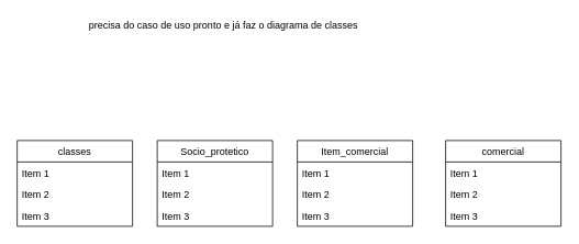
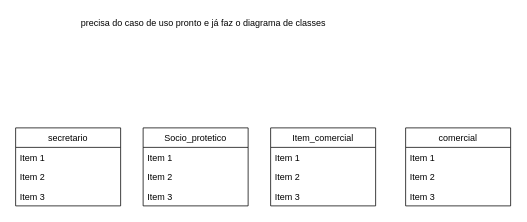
  <mxCell id="0" />
  <mxCell id="1" parent="0" />
  <mxCell id="2" value="Socio_protetico" style="swimlane;fontStyle=0;childLayout=stackLayout;horizontal=1;startSize=26;horizontalStack=0;resizeParent=1;resizeParentMax=0;resizeLast=0;collapsible=1;marginBottom=0;" vertex="1" parent="1"><mxGeometry x="190" y="170" width="140" height="104" as="geometry" /></mxCell>
  <mxCell id="3" value="Item 1" style="text;strokeColor=none;fillColor=none;align=left;verticalAlign=top;spacingLeft=4;spacingRight=4;overflow=hidden;rotatable=0;points=[[0,0.5],[1,0.5]];portConstraint=eastwest;" vertex="1" parent="2"><mxGeometry y="26" width="140" height="26" as="geometry" /></mxCell>
  <mxCell id="4" value="Item 2" style="text;strokeColor=none;fillColor=none;align=left;verticalAlign=top;spacingLeft=4;spacingRight=4;overflow=hidden;rotatable=0;points=[[0,0.5],[1,0.5]];portConstraint=eastwest;" vertex="1" parent="2"><mxGeometry y="52" width="140" height="26" as="geometry" /></mxCell>
  <mxCell id="5" value="Item 3" style="text;strokeColor=none;fillColor=none;align=left;verticalAlign=top;spacingLeft=4;spacingRight=4;overflow=hidden;rotatable=0;points=[[0,0.5],[1,0.5]];portConstraint=eastwest;" vertex="1" parent="2"><mxGeometry y="78" width="140" height="26" as="geometry" /></mxCell>
  <mxCell id="6" value="Item_comercial" style="swimlane;fontStyle=0;childLayout=stackLayout;horizontal=1;startSize=26;horizontalStack=0;resizeParent=1;resizeParentMax=0;resizeLast=0;collapsible=1;marginBottom=0;" vertex="1" parent="1"><mxGeometry x="360" y="170" width="140" height="104" as="geometry" /></mxCell>
  <mxCell id="7" value="Item 1" style="text;strokeColor=none;fillColor=none;align=left;verticalAlign=top;spacingLeft=4;spacingRight=4;overflow=hidden;rotatable=0;points=[[0,0.5],[1,0.5]];portConstraint=eastwest;" vertex="1" parent="6"><mxGeometry y="26" width="140" height="26" as="geometry" /></mxCell>
  <mxCell id="8" value="Item 2" style="text;strokeColor=none;fillColor=none;align=left;verticalAlign=top;spacingLeft=4;spacingRight=4;overflow=hidden;rotatable=0;points=[[0,0.5],[1,0.5]];portConstraint=eastwest;" vertex="1" parent="6"><mxGeometry y="52" width="140" height="26" as="geometry" /></mxCell>
  <mxCell id="9" value="Item 3" style="text;strokeColor=none;fillColor=none;align=left;verticalAlign=top;spacingLeft=4;spacingRight=4;overflow=hidden;rotatable=0;points=[[0,0.5],[1,0.5]];portConstraint=eastwest;" vertex="1" parent="6"><mxGeometry y="78" width="140" height="26" as="geometry" /></mxCell>
- <mxCell id="10" value="classes" style="swimlane;fontStyle=0;childLayout=stackLayout;horizontal=1;startSize=26;horizontalStack=0;resizeParent=1;resizeParentMax=0;resizeLast=0;collapsible=1;marginBottom=0;" vertex="1" parent="1"><mxGeometry x="20" y="170" width="140" height="104" as="geometry" /></mxCell>
+ <mxCell id="10" value="secretario" style="swimlane;fontStyle=0;childLayout=stackLayout;horizontal=1;startSize=26;horizontalStack=0;resizeParent=1;resizeParentMax=0;resizeLast=0;collapsible=1;marginBottom=0;" vertex="1" parent="1"><mxGeometry x="20" y="170" width="140" height="104" as="geometry" /></mxCell>
  <mxCell id="11" value="Item 1" style="text;strokeColor=none;fillColor=none;align=left;verticalAlign=top;spacingLeft=4;spacingRight=4;overflow=hidden;rotatable=0;points=[[0,0.5],[1,0.5]];portConstraint=eastwest;" vertex="1" parent="10"><mxGeometry y="26" width="140" height="26" as="geometry" /></mxCell>
  <mxCell id="12" value="Item 2" style="text;strokeColor=none;fillColor=none;align=left;verticalAlign=top;spacingLeft=4;spacingRight=4;overflow=hidden;rotatable=0;points=[[0,0.5],[1,0.5]];portConstraint=eastwest;" vertex="1" parent="10"><mxGeometry y="52" width="140" height="26" as="geometry" /></mxCell>
  <mxCell id="13" value="Item 3" style="text;strokeColor=none;fillColor=none;align=left;verticalAlign=top;spacingLeft=4;spacingRight=4;overflow=hidden;rotatable=0;points=[[0,0.5],[1,0.5]];portConstraint=eastwest;" vertex="1" parent="10"><mxGeometry y="78" width="140" height="26" as="geometry" /></mxCell>
  <mxCell id="14" value="comercial" style="swimlane;fontStyle=0;childLayout=stackLayout;horizontal=1;startSize=26;horizontalStack=0;resizeParent=1;resizeParentMax=0;resizeLast=0;collapsible=1;marginBottom=0;" vertex="1" parent="1"><mxGeometry x="540" y="170" width="140" height="104" as="geometry" /></mxCell>
  <mxCell id="15" value="Item 1" style="text;strokeColor=none;fillColor=none;align=left;verticalAlign=top;spacingLeft=4;spacingRight=4;overflow=hidden;rotatable=0;points=[[0,0.5],[1,0.5]];portConstraint=eastwest;" vertex="1" parent="14"><mxGeometry y="26" width="140" height="26" as="geometry" /></mxCell>
  <mxCell id="16" value="Item 2" style="text;strokeColor=none;fillColor=none;align=left;verticalAlign=top;spacingLeft=4;spacingRight=4;overflow=hidden;rotatable=0;points=[[0,0.5],[1,0.5]];portConstraint=eastwest;" vertex="1" parent="14"><mxGeometry y="52" width="140" height="26" as="geometry" /></mxCell>
  <mxCell id="17" value="Item 3" style="text;strokeColor=none;fillColor=none;align=left;verticalAlign=top;spacingLeft=4;spacingRight=4;overflow=hidden;rotatable=0;points=[[0,0.5],[1,0.5]];portConstraint=eastwest;" vertex="1" parent="14"><mxGeometry y="78" width="140" height="26" as="geometry" /></mxCell>
  <mxCell id="18" value="&lt;div&gt;precisa do caso de uso pronto e já faz o diagrama de classes&lt;/div&gt;" style="text;html=1;align=center;verticalAlign=middle;resizable=0;points=[];autosize=1;strokeColor=none;fillColor=none;" vertex="1" parent="1"><mxGeometry x="100" y="20" width="340" height="20" as="geometry" /></mxCell>
